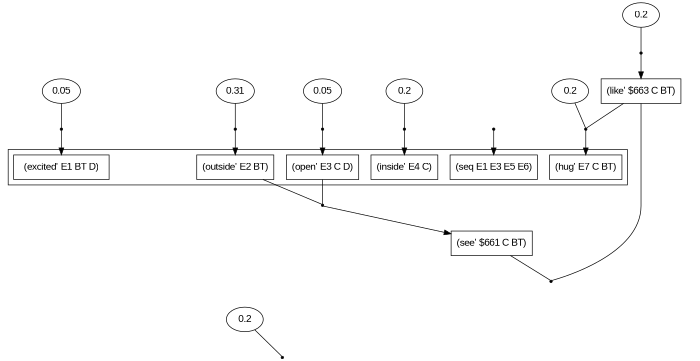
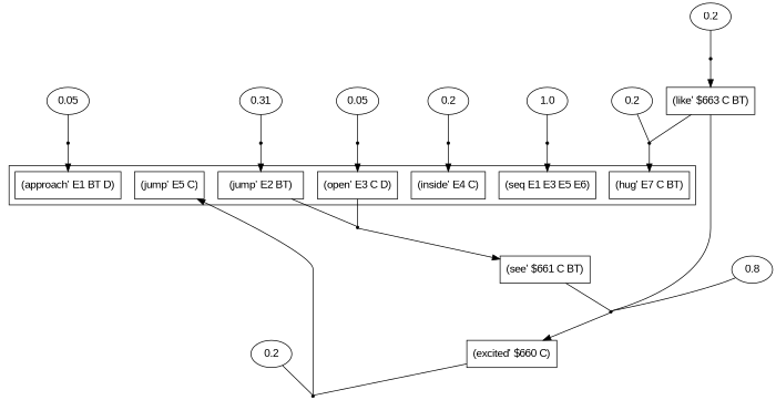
  digraph {
    fontname="Liberation Sans"
    rankdir=TB
    node [fontname="Liberation Sans" shape=box]
    edge [arrowhead=none fontname="Liberation Sans"]
-   n1 [label="(excited' E1 BT D)"]
-   n2 [label="(outside' E2 BT)"]
+   n1 [label="(approach' E1 BT D)"]
+   n2 [label="(jump' E2 BT)"]
    n3 [label="(open' E3 C D)"]
    n4 [label="(inside' E4 C)"]
+   n5 [label="(jump' E5 C)"]
    n6 [label="(hug' E7 C BT)"]
    n7 [label="(seq E1 E3 E5 E6)"]
    r6 [shape=point]
    n9 [label=0.05 shape=""]
    r0 [shape=point]
    n11 [label=0.31 shape=""]
    r1 [shape=point]
    n13 [label=0.05 shape=""]
    r2 [shape=point]
    n15 [label=0.2 shape=""]
    r3 [shape=point]
    n17 [label=0.2 shape=""]
    r4 [shape=point]
+   n19 [label=0.8 shape=""]
    r5 [shape=point]
+   n21 [label="(excited' $660 C)"]
    n22 [label="(see' $661 C BT)"]
    n23 [label=0.2 shape=""]
    r7 [shape=point]
    n25 [label="(like' $663 C BT)"]
    n26 [label=0.2 shape=""]
    r8 [shape=point]
+   n28 [label=1.0 shape=""]
    r9 [shape=point]
    subgraph cluster_1 {
      n1
      n2
      n3
      n4
+     n5
      n6
      n7
    }
    n2 -> r6
    n3 -> r6
    r6 -> n22 [arrowhead=""]
    n9 -> r0
    r0 -> n1 [arrowhead=""]
    n11 -> r1
    r1 -> n2 [arrowhead=""]
    n13 -> r2
    r2 -> n3 [arrowhead=""]
    n15 -> r3
    r3 -> n4 [arrowhead=""]
    n17 -> r4
+   r4 -> n5 [arrowhead=""]
+   n19 -> r5
+   r5 -> n21 [arrowhead=""]
+   n21 -> r4
    n22 -> r5
    n23 -> r7
    r7 -> n25 [arrowhead=""]
    n25 -> r5
    n25 -> r8
    n26 -> r8
    r8 -> n6 [arrowhead=""]
+   n28 -> r9
    r9 -> n7 [arrowhead=""]
  }
